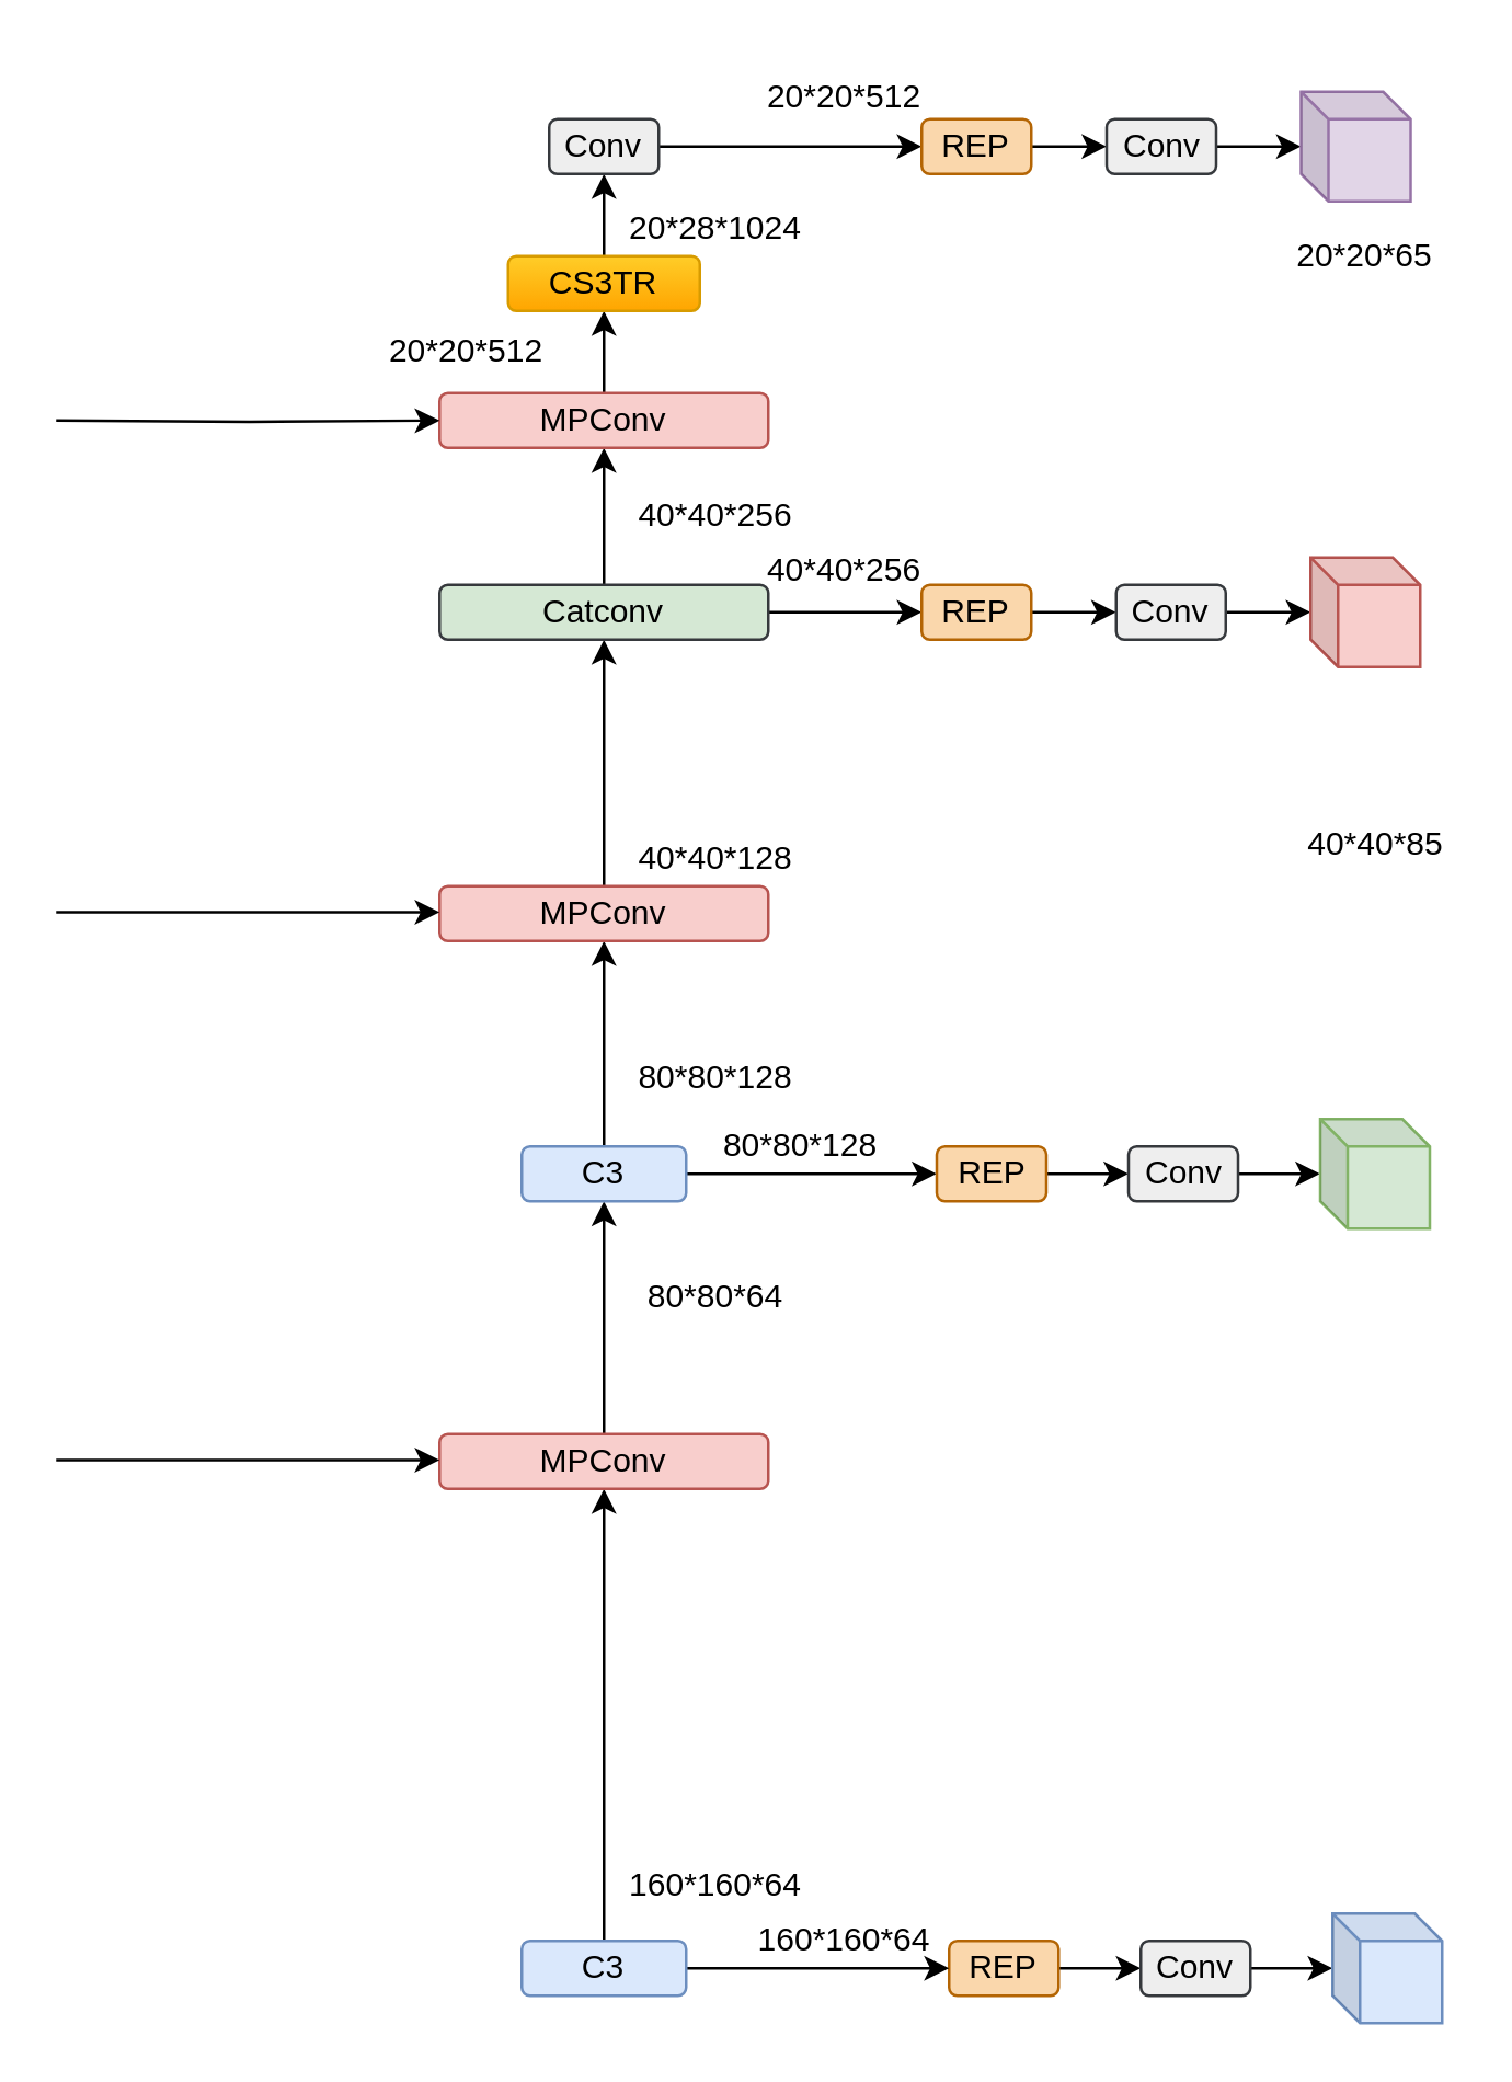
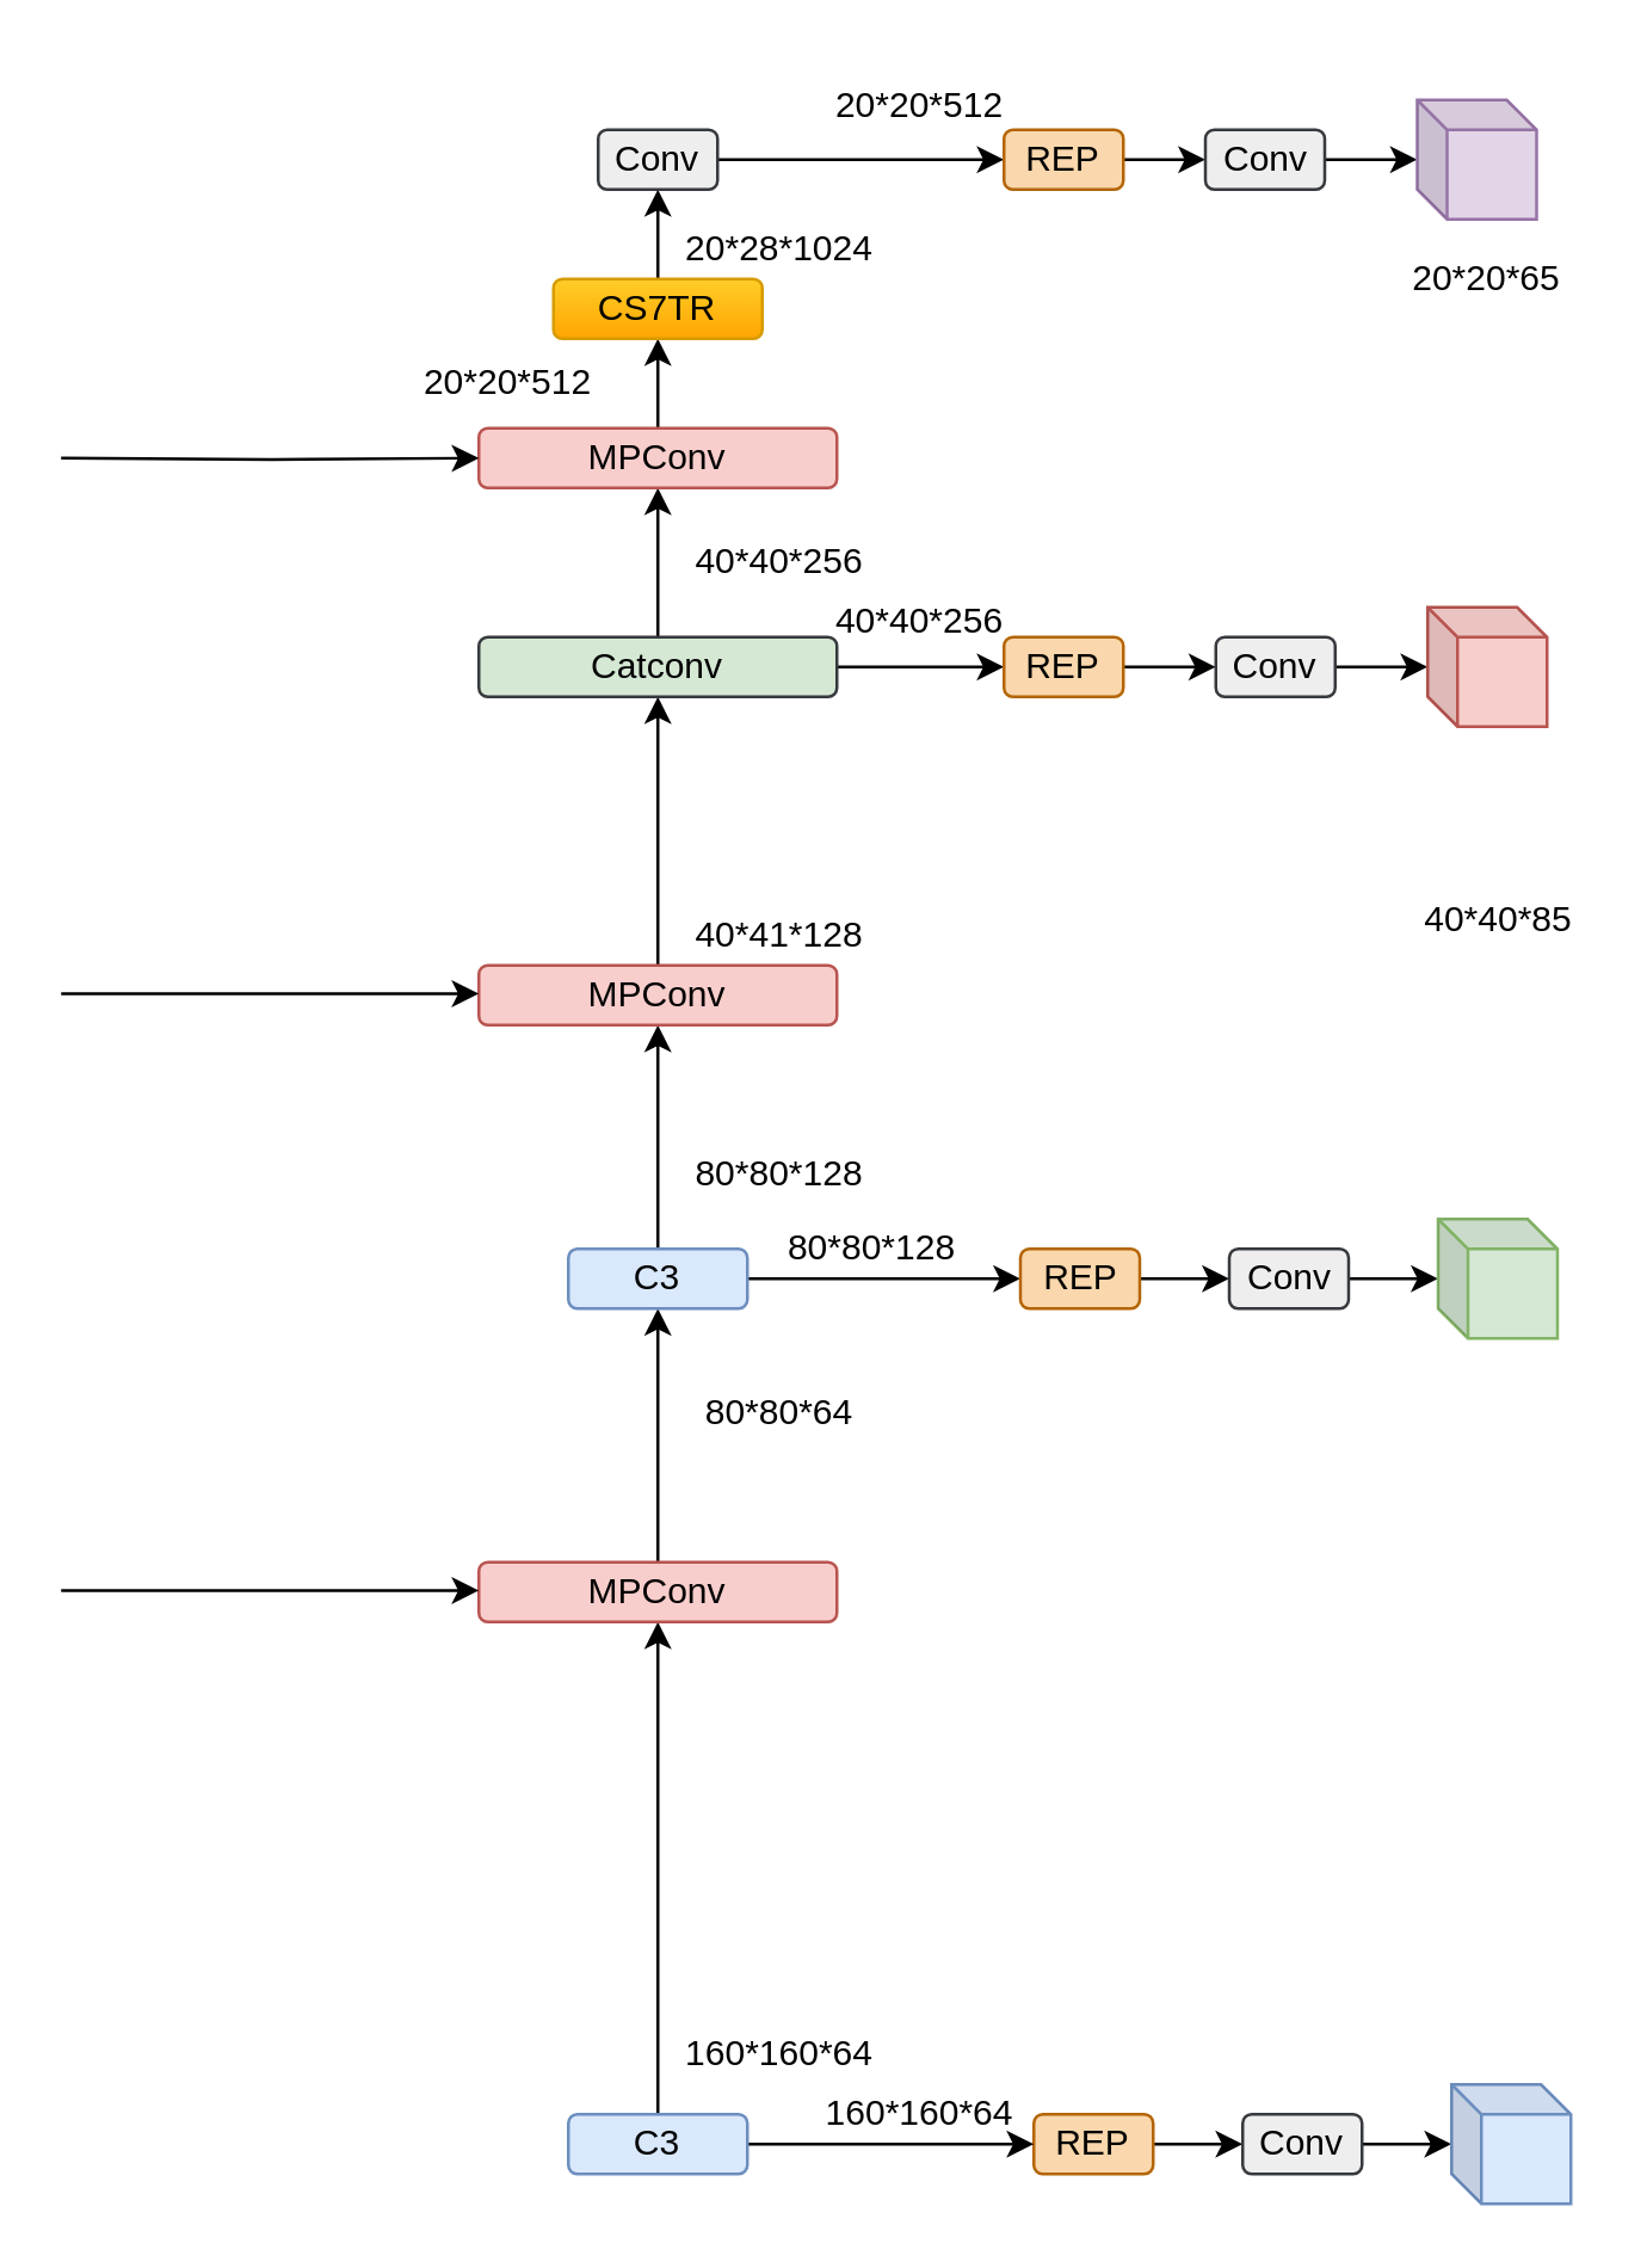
  <mxCell id="0" />
  <mxCell id="1" parent="0" />
  <mxCell id="2" value="" style="edgeStyle=orthogonalEdgeStyle;rounded=0;orthogonalLoop=1;jettySize=auto;html=1;" edge="1" parent="1" source="3" target="5"><mxGeometry relative="1" as="geometry" /></mxCell>
  <mxCell id="3" value="REP" style="rounded=1;whiteSpace=wrap;html=1;fillColor=#fad7ac;strokeColor=#b46504;" vertex="1" parent="1"><mxGeometry x="346" y="708" width="40" height="20" as="geometry" /></mxCell>
  <mxCell id="4" value="" style="edgeStyle=orthogonalEdgeStyle;rounded=0;orthogonalLoop=1;jettySize=auto;html=1;" edge="1" parent="1" source="5" target="6"><mxGeometry relative="1" as="geometry" /></mxCell>
  <mxCell id="5" value="Conv" style="rounded=1;whiteSpace=wrap;html=1;fillColor=#eeeeee;strokeColor=#36393d;" vertex="1" parent="1"><mxGeometry x="416" y="708" width="40" height="20" as="geometry" /></mxCell>
  <mxCell id="6" value="" style="shape=cube;whiteSpace=wrap;html=1;boundedLbl=1;backgroundOutline=1;darkOpacity=0.05;darkOpacity2=0.1;size=10;fontStyle=1;fillColor=#dae8fc;strokeColor=#6c8ebf;" vertex="1" parent="1"><mxGeometry x="486" y="698" width="40" height="40" as="geometry" /></mxCell>
  <mxCell id="7" value="" style="edgeStyle=orthogonalEdgeStyle;rounded=0;orthogonalLoop=1;jettySize=auto;html=1;" edge="1" parent="1" source="9" target="3"><mxGeometry relative="1" as="geometry" /></mxCell>
  <mxCell id="8" style="edgeStyle=orthogonalEdgeStyle;rounded=0;orthogonalLoop=1;jettySize=auto;html=1;exitX=0.5;exitY=0;exitDx=0;exitDy=0;" edge="1" parent="1" source="9" target="11"><mxGeometry relative="1" as="geometry" /></mxCell>
  <mxCell id="9" value="C3" style="rounded=1;whiteSpace=wrap;html=1;fillColor=#dae8fc;strokeColor=#6c8ebf;" vertex="1" parent="1"><mxGeometry x="190" y="708" width="60" height="20" as="geometry" /></mxCell>
  <mxCell id="10" value="" style="edgeStyle=orthogonalEdgeStyle;rounded=0;orthogonalLoop=1;jettySize=auto;html=1;" edge="1" parent="1" source="11" target="14"><mxGeometry relative="1" as="geometry" /></mxCell>
  <mxCell id="11" value="MPConv" style="whiteSpace=wrap;html=1;rounded=1;fillColor=#f8cecc;strokeColor=#b85450;" vertex="1" parent="1"><mxGeometry x="160" y="523" width="120" height="20" as="geometry" /></mxCell>
  <mxCell id="12" style="edgeStyle=orthogonalEdgeStyle;rounded=0;orthogonalLoop=1;jettySize=auto;html=1;exitX=0.5;exitY=0;exitDx=0;exitDy=0;entryX=0.5;entryY=1;entryDx=0;entryDy=0;" edge="1" parent="1" source="14" target="16"><mxGeometry relative="1" as="geometry" /></mxCell>
  <mxCell id="13" value="" style="edgeStyle=orthogonalEdgeStyle;rounded=0;orthogonalLoop=1;jettySize=auto;html=1;" edge="1" parent="1" source="14" target="24"><mxGeometry relative="1" as="geometry" /></mxCell>
  <mxCell id="14" value="C3" style="rounded=1;whiteSpace=wrap;html=1;fillColor=#dae8fc;strokeColor=#6c8ebf;" vertex="1" parent="1"><mxGeometry x="190" y="418" width="60" height="20" as="geometry" /></mxCell>
  <mxCell id="15" value="" style="edgeStyle=orthogonalEdgeStyle;rounded=0;orthogonalLoop=1;jettySize=auto;html=1;" edge="1" parent="1" source="16" target="20"><mxGeometry relative="1" as="geometry" /></mxCell>
  <mxCell id="16" value="MPConv" style="whiteSpace=wrap;html=1;rounded=1;fillColor=#f8cecc;strokeColor=#b85450;" vertex="1" parent="1"><mxGeometry x="160" y="323" width="120" height="20" as="geometry" /></mxCell>
  <mxCell id="17" style="edgeStyle=orthogonalEdgeStyle;rounded=0;orthogonalLoop=1;jettySize=auto;html=1;exitX=0.5;exitY=1;exitDx=0;exitDy=0;" edge="1" parent="1" source="16" target="16"><mxGeometry relative="1" as="geometry" /></mxCell>
  <mxCell id="18" style="edgeStyle=orthogonalEdgeStyle;rounded=0;orthogonalLoop=1;jettySize=auto;html=1;exitX=0.5;exitY=0;exitDx=0;exitDy=0;entryX=0.5;entryY=1;entryDx=0;entryDy=0;" edge="1" parent="1" source="20" target="22"><mxGeometry relative="1" as="geometry" /></mxCell>
  <mxCell id="19" style="edgeStyle=orthogonalEdgeStyle;rounded=0;orthogonalLoop=1;jettySize=auto;html=1;exitX=1;exitY=0.5;exitDx=0;exitDy=0;entryX=0;entryY=0.5;entryDx=0;entryDy=0;" edge="1" parent="1" source="20" target="29"><mxGeometry relative="1" as="geometry" /></mxCell>
  <mxCell id="20" value="Catconv" style="rounded=1;whiteSpace=wrap;html=1;fillColor=#d5e8d4;strokeColor=#36393d;" vertex="1" parent="1"><mxGeometry x="160" y="213" width="120" height="20" as="geometry" /></mxCell>
  <mxCell id="21" value="" style="edgeStyle=orthogonalEdgeStyle;rounded=0;orthogonalLoop=1;jettySize=auto;html=1;" edge="1" parent="1" source="22" target="35"><mxGeometry relative="1" as="geometry" /></mxCell>
  <mxCell id="22" value="MPConv" style="whiteSpace=wrap;html=1;rounded=1;fillColor=#f8cecc;strokeColor=#b85450;" vertex="1" parent="1"><mxGeometry x="160" y="143" width="120" height="20" as="geometry" /></mxCell>
  <mxCell id="23" value="" style="edgeStyle=orthogonalEdgeStyle;rounded=0;orthogonalLoop=1;jettySize=auto;html=1;" edge="1" parent="1" source="24" target="26"><mxGeometry relative="1" as="geometry" /></mxCell>
  <mxCell id="24" value="REP" style="rounded=1;whiteSpace=wrap;html=1;fillColor=#fad7ac;strokeColor=#b46504;" vertex="1" parent="1"><mxGeometry x="341.5" y="418" width="40" height="20" as="geometry" /></mxCell>
  <mxCell id="25" value="" style="edgeStyle=orthogonalEdgeStyle;rounded=0;orthogonalLoop=1;jettySize=auto;html=1;" edge="1" parent="1" source="26" target="27"><mxGeometry relative="1" as="geometry" /></mxCell>
  <mxCell id="26" value="Conv" style="rounded=1;whiteSpace=wrap;html=1;fillColor=#eeeeee;strokeColor=#36393d;" vertex="1" parent="1"><mxGeometry x="411.5" y="418" width="40" height="20" as="geometry" /></mxCell>
  <mxCell id="27" value="" style="shape=cube;whiteSpace=wrap;html=1;boundedLbl=1;backgroundOutline=1;darkOpacity=0.05;darkOpacity2=0.1;size=10;fillColor=#d5e8d4;strokeColor=#82b366;" vertex="1" parent="1"><mxGeometry x="481.5" y="408" width="40" height="40" as="geometry" /></mxCell>
  <mxCell id="28" value="" style="edgeStyle=orthogonalEdgeStyle;rounded=0;orthogonalLoop=1;jettySize=auto;html=1;" edge="1" parent="1" source="29" target="31"><mxGeometry relative="1" as="geometry" /></mxCell>
  <mxCell id="29" value="REP" style="rounded=1;whiteSpace=wrap;html=1;fillColor=#fad7ac;strokeColor=#b46504;" vertex="1" parent="1"><mxGeometry x="336" y="213" width="40" height="20" as="geometry" /></mxCell>
  <mxCell id="30" value="" style="edgeStyle=orthogonalEdgeStyle;rounded=0;orthogonalLoop=1;jettySize=auto;html=1;" edge="1" parent="1" source="31" target="32"><mxGeometry relative="1" as="geometry" /></mxCell>
  <mxCell id="31" value="Conv" style="rounded=1;whiteSpace=wrap;html=1;fillColor=#eeeeee;strokeColor=#36393d;" vertex="1" parent="1"><mxGeometry x="407" y="213" width="40" height="20" as="geometry" /></mxCell>
  <mxCell id="32" value="" style="shape=cube;whiteSpace=wrap;html=1;boundedLbl=1;backgroundOutline=1;darkOpacity=0.05;darkOpacity2=0.1;size=10;fillColor=#f8cecc;strokeColor=#b85450;" vertex="1" parent="1"><mxGeometry x="478" y="203" width="40" height="40" as="geometry" /></mxCell>
  <mxCell id="33" value="40*40*85" style="text;html=1;strokeColor=none;fillColor=none;align=center;verticalAlign=middle;whiteSpace=wrap;rounded=0;strokeWidth=1;fontSize=12;" vertex="1" parent="1"><mxGeometry x="473.5" y="293" width="56" height="30" as="geometry" /></mxCell>
  <mxCell id="34" value="" style="edgeStyle=orthogonalEdgeStyle;rounded=0;orthogonalLoop=1;jettySize=auto;html=1;" edge="1" parent="1" source="35" target="37"><mxGeometry relative="1" as="geometry" /></mxCell>
- <mxCell id="35" value="CS3TR" style="rounded=1;whiteSpace=wrap;html=1;fillColor=#ffcd28;gradientColor=#ffa500;strokeColor=#d79b00;" vertex="1" parent="1"><mxGeometry x="185" y="93" width="70" height="20" as="geometry" /></mxCell>
+ <mxCell id="35" value="CS7TR" style="rounded=1;whiteSpace=wrap;html=1;fillColor=#ffcd28;gradientColor=#ffa500;strokeColor=#d79b00;" vertex="1" parent="1"><mxGeometry x="185" y="93" width="70" height="20" as="geometry" /></mxCell>
  <mxCell id="36" style="edgeStyle=orthogonalEdgeStyle;rounded=0;orthogonalLoop=1;jettySize=auto;html=1;exitX=1;exitY=0.5;exitDx=0;exitDy=0;entryX=0;entryY=0.5;entryDx=0;entryDy=0;" edge="1" parent="1" source="37" target="39"><mxGeometry relative="1" as="geometry" /></mxCell>
  <mxCell id="37" value="Conv" style="rounded=1;whiteSpace=wrap;html=1;fillColor=#eeeeee;strokeColor=#36393d;" vertex="1" parent="1"><mxGeometry x="200" y="43" width="40" height="20" as="geometry" /></mxCell>
  <mxCell id="38" value="" style="edgeStyle=orthogonalEdgeStyle;rounded=0;orthogonalLoop=1;jettySize=auto;html=1;" edge="1" parent="1" source="39" target="41"><mxGeometry relative="1" as="geometry" /></mxCell>
  <mxCell id="39" value="REP" style="rounded=1;whiteSpace=wrap;html=1;fillColor=#fad7ac;strokeColor=#b46504;" vertex="1" parent="1"><mxGeometry x="336" y="43" width="40" height="20" as="geometry" /></mxCell>
  <mxCell id="40" value="" style="edgeStyle=orthogonalEdgeStyle;rounded=0;orthogonalLoop=1;jettySize=auto;html=1;" edge="1" parent="1" source="41" target="42"><mxGeometry relative="1" as="geometry" /></mxCell>
  <mxCell id="41" value="Conv" style="rounded=1;whiteSpace=wrap;html=1;fillColor=#eeeeee;strokeColor=#36393d;" vertex="1" parent="1"><mxGeometry x="403.5" y="43" width="40" height="20" as="geometry" /></mxCell>
  <mxCell id="42" value="" style="shape=cube;whiteSpace=wrap;html=1;boundedLbl=1;backgroundOutline=1;darkOpacity=0.05;darkOpacity2=0.1;size=10;fillColor=#e1d5e7;strokeColor=#9673a6;" vertex="1" parent="1"><mxGeometry x="474.5" y="33" width="40" height="40" as="geometry" /></mxCell>
  <mxCell id="43" value="20*20*65" style="text;html=1;strokeColor=none;fillColor=none;align=center;verticalAlign=middle;whiteSpace=wrap;rounded=0;strokeWidth=1;fontSize=12;" vertex="1" parent="1"><mxGeometry x="470" y="78" width="56" height="30" as="geometry" /></mxCell>
  <mxCell id="44" value="160*160*64" style="text;html=1;strokeColor=none;fillColor=none;align=center;verticalAlign=middle;whiteSpace=wrap;rounded=0;strokeWidth=1;fontSize=12;" vertex="1" parent="1"><mxGeometry x="280" y="693" width="56" height="30" as="geometry" /></mxCell>
  <mxCell id="45" value="80*80*128" style="text;html=1;strokeColor=none;fillColor=none;align=center;verticalAlign=middle;whiteSpace=wrap;rounded=0;strokeWidth=1;fontSize=12;" vertex="1" parent="1"><mxGeometry x="264" y="403" width="56" height="30" as="geometry" /></mxCell>
  <mxCell id="46" value="40*40*256" style="text;html=1;strokeColor=none;fillColor=none;align=center;verticalAlign=middle;whiteSpace=wrap;rounded=0;strokeWidth=1;fontSize=12;" vertex="1" parent="1"><mxGeometry x="280" y="193" width="56" height="30" as="geometry" /></mxCell>
  <mxCell id="47" value="20*20*512" style="text;html=1;strokeColor=none;fillColor=none;align=center;verticalAlign=middle;whiteSpace=wrap;rounded=0;strokeWidth=1;fontSize=12;" vertex="1" parent="1"><mxGeometry x="280" y="20" width="56" height="30" as="geometry" /></mxCell>
  <mxCell id="48" value="160*160*64" style="text;html=1;strokeColor=none;fillColor=none;align=center;verticalAlign=middle;whiteSpace=wrap;rounded=0;strokeWidth=1;fontSize=12;" vertex="1" parent="1"><mxGeometry x="233" y="673" width="56" height="30" as="geometry" /></mxCell>
  <mxCell id="49" value="80*80*64" style="text;html=1;strokeColor=none;fillColor=none;align=center;verticalAlign=middle;whiteSpace=wrap;rounded=0;strokeWidth=1;fontSize=12;" vertex="1" parent="1"><mxGeometry x="233" y="458" width="56" height="30" as="geometry" /></mxCell>
  <mxCell id="50" value="20*20*512" style="text;html=1;strokeColor=none;fillColor=none;align=center;verticalAlign=middle;whiteSpace=wrap;rounded=0;strokeWidth=1;fontSize=12;" vertex="1" parent="1"><mxGeometry x="140" y="113" width="60" height="30" as="geometry" /></mxCell>
  <mxCell id="51" value="80*80*128" style="text;html=1;strokeColor=none;fillColor=none;align=center;verticalAlign=middle;whiteSpace=wrap;rounded=0;strokeWidth=1;fontSize=12;" vertex="1" parent="1"><mxGeometry x="233" y="378" width="56" height="30" as="geometry" /></mxCell>
- <mxCell id="52" value="40*40*128" style="text;html=1;strokeColor=none;fillColor=none;align=center;verticalAlign=middle;whiteSpace=wrap;rounded=0;strokeWidth=1;fontSize=12;" vertex="1" parent="1"><mxGeometry x="233" y="298" width="56" height="30" as="geometry" /></mxCell>
+ <mxCell id="52" value="40*41*128" style="text;html=1;strokeColor=none;fillColor=none;align=center;verticalAlign=middle;whiteSpace=wrap;rounded=0;strokeWidth=1;fontSize=12;" vertex="1" parent="1"><mxGeometry x="233" y="298" width="56" height="30" as="geometry" /></mxCell>
  <mxCell id="53" value="40*40*256" style="text;html=1;strokeColor=none;fillColor=none;align=center;verticalAlign=middle;whiteSpace=wrap;rounded=0;strokeWidth=1;fontSize=12;" vertex="1" parent="1"><mxGeometry x="233" y="173" width="56" height="30" as="geometry" /></mxCell>
  <mxCell id="54" value="20*28*1024" style="text;html=1;strokeColor=none;fillColor=none;align=center;verticalAlign=middle;whiteSpace=wrap;rounded=0;strokeWidth=1;fontSize=12;" vertex="1" parent="1"><mxGeometry x="233" y="68" width="56" height="30" as="geometry" /></mxCell>
  <mxCell id="55" style="edgeStyle=orthogonalEdgeStyle;rounded=0;orthogonalLoop=1;jettySize=auto;html=1;entryX=0;entryY=0.5;entryDx=0;entryDy=0;" edge="1" parent="1" target="22"><mxGeometry relative="1" as="geometry"><mxPoint x="20" y="153" as="sourcePoint" /><mxPoint x="130" y="123" as="targetPoint" /></mxGeometry></mxCell>
  <mxCell id="56" style="edgeStyle=orthogonalEdgeStyle;rounded=0;orthogonalLoop=1;jettySize=auto;html=1;entryX=0;entryY=0.5;entryDx=0;entryDy=0;" edge="1" parent="1"><mxGeometry relative="1" as="geometry"><mxPoint x="20" y="332.5" as="sourcePoint" /><mxPoint x="160" y="332.5" as="targetPoint" /></mxGeometry></mxCell>
  <mxCell id="57" style="edgeStyle=orthogonalEdgeStyle;rounded=0;orthogonalLoop=1;jettySize=auto;html=1;entryX=0;entryY=0.5;entryDx=0;entryDy=0;" edge="1" parent="1"><mxGeometry relative="1" as="geometry"><mxPoint x="20" y="532.5" as="sourcePoint" /><mxPoint x="160" y="532.5" as="targetPoint" /></mxGeometry></mxCell>
